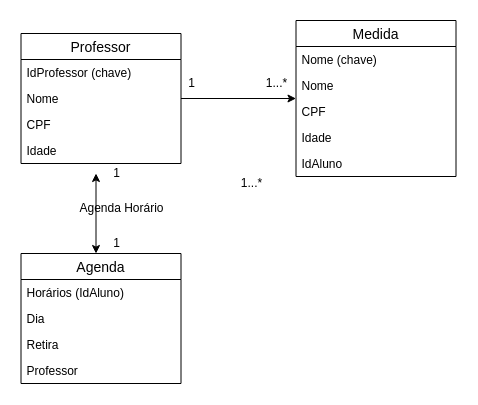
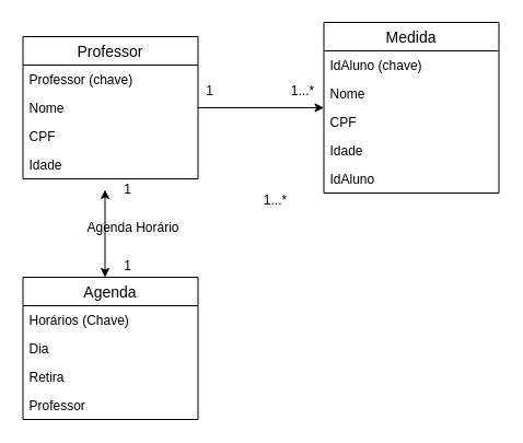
  <mxCell id="0" />
  <mxCell id="1" parent="0" />
  <mxCell id="2" value="1" style="text;html=1;align=center;verticalAlign=middle;resizable=0;points=[];autosize=1;" vertex="1" parent="1"><mxGeometry x="180.5" y="73" width="20" height="20" as="geometry" /></mxCell>
  <mxCell id="3" value="1...*" style="text;html=1;align=center;verticalAlign=middle;resizable=0;points=[];autosize=1;" vertex="1" parent="1"><mxGeometry x="255.5" y="73" width="40" height="20" as="geometry" /></mxCell>
  <mxCell id="4" value="1...*" style="text;html=1;align=center;verticalAlign=middle;resizable=0;points=[];autosize=1;" vertex="1" parent="1"><mxGeometry x="230.5" y="173" width="40" height="20" as="geometry" /></mxCell>
  <mxCell id="5" value="" style="endArrow=classic;startArrow=classic;html=1;" edge="1" parent="1"><mxGeometry width="50" height="50" relative="1" as="geometry"><mxPoint x="95.5" y="253" as="sourcePoint" /><mxPoint x="95.5" y="173" as="targetPoint" /></mxGeometry></mxCell>
  <mxCell id="6" value="Agenda Horário" style="text;html=1;align=center;verticalAlign=middle;resizable=0;points=[];autosize=1;" vertex="1" parent="1"><mxGeometry x="70.5" y="198" width="100" height="20" as="geometry" /></mxCell>
  <mxCell id="7" value="1" style="text;html=1;align=center;verticalAlign=middle;resizable=0;points=[];autosize=1;" vertex="1" parent="1"><mxGeometry x="105.5" y="163" width="20" height="20" as="geometry" /></mxCell>
  <mxCell id="8" value="1" style="text;html=1;align=center;verticalAlign=middle;resizable=0;points=[];autosize=1;" vertex="1" parent="1"><mxGeometry x="105.5" y="233" width="20" height="20" as="geometry" /></mxCell>
  <mxCell id="9" style="edgeStyle=orthogonalEdgeStyle;rounded=0;orthogonalLoop=1;jettySize=auto;html=1;exitX=1;exitY=0.5;exitDx=0;exitDy=0;entryX=0;entryY=0.5;entryDx=0;entryDy=0;" edge="1" parent="1" source="12" target="20"><mxGeometry relative="1" as="geometry" /></mxCell>
  <mxCell id="10" value="Professor" style="swimlane;fontStyle=0;childLayout=stackLayout;horizontal=1;startSize=26;horizontalStack=0;resizeParent=1;resizeParentMax=0;resizeLast=0;collapsible=1;marginBottom=0;align=center;fontSize=14;" vertex="1" parent="1"><mxGeometry x="20.5" y="33" width="160" height="130" as="geometry" /></mxCell>
- <mxCell id="11" value="IdProfessor (chave)" style="text;strokeColor=none;fillColor=none;spacingLeft=4;spacingRight=4;overflow=hidden;rotatable=0;points=[[0,0.5],[1,0.5]];portConstraint=eastwest;fontSize=12;" vertex="1" parent="10"><mxGeometry y="26" width="160" height="26" as="geometry" /></mxCell>
+ <mxCell id="11" value="Professor (chave)" style="text;strokeColor=none;fillColor=none;spacingLeft=4;spacingRight=4;overflow=hidden;rotatable=0;points=[[0,0.5],[1,0.5]];portConstraint=eastwest;fontSize=12;" vertex="1" parent="10"><mxGeometry y="26" width="160" height="26" as="geometry" /></mxCell>
  <mxCell id="12" value="Nome" style="text;strokeColor=none;fillColor=none;spacingLeft=4;spacingRight=4;overflow=hidden;rotatable=0;points=[[0,0.5],[1,0.5]];portConstraint=eastwest;fontSize=12;" vertex="1" parent="10"><mxGeometry y="52" width="160" height="26" as="geometry" /></mxCell>
  <mxCell id="13" value="CPF" style="text;strokeColor=none;fillColor=none;spacingLeft=4;spacingRight=4;overflow=hidden;rotatable=0;points=[[0,0.5],[1,0.5]];portConstraint=eastwest;fontSize=12;" vertex="1" parent="10"><mxGeometry y="78" width="160" height="26" as="geometry" /></mxCell>
  <mxCell id="14" value="Idade" style="text;strokeColor=none;fillColor=none;spacingLeft=4;spacingRight=4;overflow=hidden;rotatable=0;points=[[0,0.5],[1,0.5]];portConstraint=eastwest;fontSize=12;" vertex="1" parent="10"><mxGeometry y="104" width="160" height="26" as="geometry" /></mxCell>
  <mxCell id="15" value="Agenda" style="swimlane;fontStyle=0;childLayout=stackLayout;horizontal=1;startSize=26;horizontalStack=0;resizeParent=1;resizeParentMax=0;resizeLast=0;collapsible=1;marginBottom=0;align=center;fontSize=14;" vertex="1" parent="1"><mxGeometry x="20.5" y="253" width="160" height="130" as="geometry" /></mxCell>
- <mxCell id="16" value="Horários (IdAluno)" style="text;strokeColor=none;fillColor=none;spacingLeft=4;spacingRight=4;overflow=hidden;rotatable=0;points=[[0,0.5],[1,0.5]];portConstraint=eastwest;fontSize=12;" vertex="1" parent="15"><mxGeometry y="26" width="160" height="26" as="geometry" /></mxCell>
+ <mxCell id="16" value="Horários (Chave)" style="text;strokeColor=none;fillColor=none;spacingLeft=4;spacingRight=4;overflow=hidden;rotatable=0;points=[[0,0.5],[1,0.5]];portConstraint=eastwest;fontSize=12;" vertex="1" parent="15"><mxGeometry y="26" width="160" height="26" as="geometry" /></mxCell>
  <mxCell id="17" value="Dia" style="text;strokeColor=none;fillColor=none;spacingLeft=4;spacingRight=4;overflow=hidden;rotatable=0;points=[[0,0.5],[1,0.5]];portConstraint=eastwest;fontSize=12;" vertex="1" parent="15"><mxGeometry y="52" width="160" height="26" as="geometry" /></mxCell>
  <mxCell id="18" value="Retira" style="text;strokeColor=none;fillColor=none;spacingLeft=4;spacingRight=4;overflow=hidden;rotatable=0;points=[[0,0.5],[1,0.5]];portConstraint=eastwest;fontSize=12;" vertex="1" parent="15"><mxGeometry y="78" width="160" height="26" as="geometry" /></mxCell>
  <mxCell id="19" value="Professor" style="text;strokeColor=none;fillColor=none;spacingLeft=4;spacingRight=4;overflow=hidden;rotatable=0;points=[[0,0.5],[1,0.5]];portConstraint=eastwest;fontSize=12;" vertex="1" parent="15"><mxGeometry y="104" width="160" height="26" as="geometry" /></mxCell>
  <mxCell id="20" value="Medida" style="swimlane;fontStyle=0;childLayout=stackLayout;horizontal=1;startSize=26;horizontalStack=0;resizeParent=1;resizeParentMax=0;resizeLast=0;collapsible=1;marginBottom=0;align=center;fontSize=14;" vertex="1" parent="1"><mxGeometry x="295.5" y="20" width="160" height="156" as="geometry" /></mxCell>
- <mxCell id="21" value="Nome (chave)" style="text;strokeColor=none;fillColor=none;spacingLeft=4;spacingRight=4;overflow=hidden;rotatable=0;points=[[0,0.5],[1,0.5]];portConstraint=eastwest;fontSize=12;" vertex="1" parent="20"><mxGeometry y="26" width="160" height="26" as="geometry" /></mxCell>
+ <mxCell id="21" value="IdAluno (chave)" style="text;strokeColor=none;fillColor=none;spacingLeft=4;spacingRight=4;overflow=hidden;rotatable=0;points=[[0,0.5],[1,0.5]];portConstraint=eastwest;fontSize=12;" vertex="1" parent="20"><mxGeometry y="26" width="160" height="26" as="geometry" /></mxCell>
  <mxCell id="22" value="Nome" style="text;strokeColor=none;fillColor=none;spacingLeft=4;spacingRight=4;overflow=hidden;rotatable=0;points=[[0,0.5],[1,0.5]];portConstraint=eastwest;fontSize=12;" vertex="1" parent="20"><mxGeometry y="52" width="160" height="26" as="geometry" /></mxCell>
  <mxCell id="23" value="CPF" style="text;strokeColor=none;fillColor=none;spacingLeft=4;spacingRight=4;overflow=hidden;rotatable=0;points=[[0,0.5],[1,0.5]];portConstraint=eastwest;fontSize=12;" vertex="1" parent="20"><mxGeometry y="78" width="160" height="26" as="geometry" /></mxCell>
  <mxCell id="24" value="Idade" style="text;strokeColor=none;fillColor=none;spacingLeft=4;spacingRight=4;overflow=hidden;rotatable=0;points=[[0,0.5],[1,0.5]];portConstraint=eastwest;fontSize=12;" vertex="1" parent="20"><mxGeometry y="104" width="160" height="26" as="geometry" /></mxCell>
  <mxCell id="25" value="IdAluno" style="text;strokeColor=none;fillColor=none;spacingLeft=4;spacingRight=4;overflow=hidden;rotatable=0;points=[[0,0.5],[1,0.5]];portConstraint=eastwest;fontSize=12;" vertex="1" parent="20"><mxGeometry y="130" width="160" height="26" as="geometry" /></mxCell>
